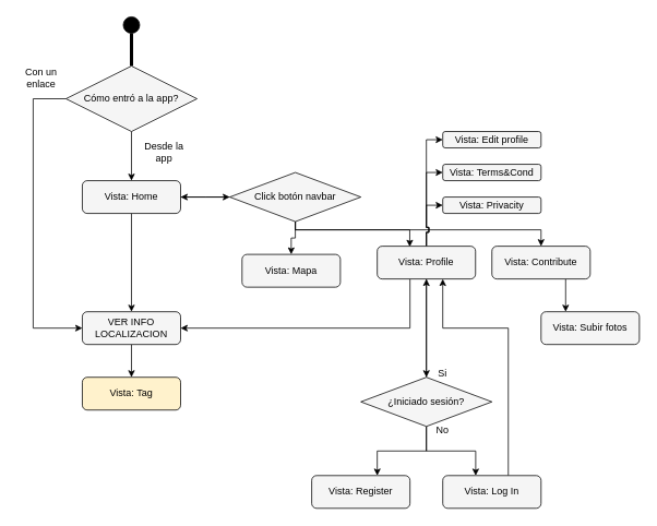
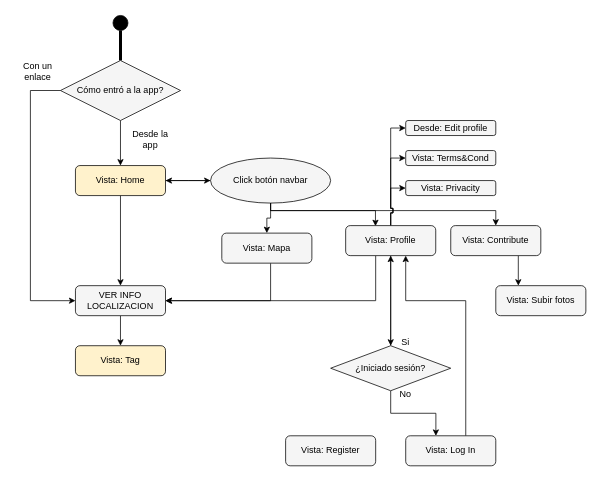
  <mxCell id="0" />
  <mxCell id="1" parent="0" />
  <mxCell id="2" value="" style="ellipse;whiteSpace=wrap;html=1;aspect=fixed;fillColor=#000000;" vertex="1" parent="1"><mxGeometry x="150" y="20" width="20" height="20" as="geometry" /></mxCell>
  <mxCell id="3" value="" style="endArrow=none;html=1;rounded=0;entryX=0.5;entryY=1;entryDx=0;entryDy=0;exitX=0.5;exitY=0;exitDx=0;exitDy=0;strokeWidth=4;" edge="1" parent="1" target="2"><mxGeometry width="50" height="50" relative="1" as="geometry"><mxPoint x="160" y="80" as="sourcePoint" /><mxPoint x="190" y="120" as="targetPoint" /></mxGeometry></mxCell>
  <mxCell id="4" style="edgeStyle=orthogonalEdgeStyle;rounded=0;orthogonalLoop=1;jettySize=auto;html=1;entryX=0.5;entryY=0;entryDx=0;entryDy=0;strokeWidth=1;endSize=6;" edge="1" parent="1" source="6" target="9"><mxGeometry relative="1" as="geometry" /></mxCell>
  <mxCell id="5" style="edgeStyle=orthogonalEdgeStyle;rounded=0;orthogonalLoop=1;jettySize=auto;html=1;entryX=0;entryY=0.5;entryDx=0;entryDy=0;endSize=6;strokeWidth=1;" edge="1" parent="1" source="6" target="11"><mxGeometry relative="1" as="geometry"><Array as="points"><mxPoint x="40" y="120" /><mxPoint x="40" y="400" /></Array></mxGeometry></mxCell>
  <mxCell id="6" value="Cómo entró a la app?" style="rhombus;whiteSpace=wrap;html=1;fillColor=#F5F5F5;" vertex="1" parent="1"><mxGeometry x="80" y="80" width="160" height="80" as="geometry" /></mxCell>
  <mxCell id="7" style="edgeStyle=orthogonalEdgeStyle;rounded=0;orthogonalLoop=1;jettySize=auto;html=1;entryX=0;entryY=0.5;entryDx=0;entryDy=0;endSize=6;strokeWidth=1;" edge="1" parent="1" source="9" target="16"><mxGeometry relative="1" as="geometry" /></mxCell>
  <mxCell id="8" style="edgeStyle=orthogonalEdgeStyle;rounded=0;orthogonalLoop=1;jettySize=auto;html=1;entryX=0.5;entryY=0;entryDx=0;entryDy=0;endSize=6;strokeWidth=1;" edge="1" parent="1" source="9" target="11"><mxGeometry relative="1" as="geometry" /></mxCell>
- <mxCell id="9" value="Vista: Home" style="rounded=1;whiteSpace=wrap;html=1;fillColor=#F5F5F5;" vertex="1" parent="1"><mxGeometry x="100" y="220" width="120" height="40" as="geometry" /></mxCell>
+ <mxCell id="9" value="Vista: Home" style="rounded=1;whiteSpace=wrap;html=1;fillColor=#fff2cc;" vertex="1" parent="1"><mxGeometry x="100" y="220" width="120" height="40" as="geometry" /></mxCell>
  <mxCell id="10" style="edgeStyle=orthogonalEdgeStyle;rounded=0;orthogonalLoop=1;jettySize=auto;html=1;endSize=6;strokeWidth=1;" edge="1" parent="1" source="11" target="27"><mxGeometry relative="1" as="geometry" /></mxCell>
  <mxCell id="11" value="VER INFO LOCALIZACION" style="rounded=1;whiteSpace=wrap;html=1;fillColor=#F5F5F5;" vertex="1" parent="1"><mxGeometry x="100" y="380" width="120" height="40" as="geometry" /></mxCell>
  <mxCell id="12" style="edgeStyle=orthogonalEdgeStyle;rounded=0;orthogonalLoop=1;jettySize=auto;html=1;endSize=6;strokeWidth=1;" edge="1" parent="1" source="16"><mxGeometry relative="1" as="geometry"><mxPoint x="220" y="240" as="targetPoint" /></mxGeometry></mxCell>
  <mxCell id="13" style="edgeStyle=orthogonalEdgeStyle;rounded=0;orthogonalLoop=1;jettySize=auto;html=1;entryX=0.5;entryY=0;entryDx=0;entryDy=0;endSize=6;strokeWidth=1;" edge="1" parent="1" source="16" target="18"><mxGeometry relative="1" as="geometry" /></mxCell>
  <mxCell id="14" style="edgeStyle=orthogonalEdgeStyle;rounded=0;orthogonalLoop=1;jettySize=auto;html=1;exitX=0.5;exitY=1;exitDx=0;exitDy=0;entryX=0.5;entryY=0;entryDx=0;entryDy=0;endSize=6;strokeWidth=1;jumpStyle=sharp;" edge="1" parent="1" source="16" target="21"><mxGeometry relative="1" as="geometry"><Array as="points"><mxPoint x="360" y="280" /><mxPoint x="660" y="280" /></Array></mxGeometry></mxCell>
  <mxCell id="15" style="edgeStyle=orthogonalEdgeStyle;rounded=0;orthogonalLoop=1;jettySize=auto;html=1;exitX=0.5;exitY=1;exitDx=0;exitDy=0;entryX=0.331;entryY=0.018;entryDx=0;entryDy=0;endSize=6;strokeWidth=1;entryPerimeter=0;" edge="1" parent="1" source="16" target="26"><mxGeometry relative="1" as="geometry"><Array as="points"><mxPoint x="360" y="280" /><mxPoint x="500" y="280" /><mxPoint x="500" y="301" /></Array></mxGeometry></mxCell>
- <mxCell id="16" value="Click botón navbar" style="rhombus;whiteSpace=wrap;html=1;fillColor=#F5F5F5;" vertex="1" parent="1"><mxGeometry x="280" y="210" width="160" height="60" as="geometry" /></mxCell>
+ <mxCell id="16" value="Click botón navbar" style="ellipse;whiteSpace=wrap;html=1;fillColor=#F5F5F5;" vertex="1" parent="1"><mxGeometry x="280" y="210" width="160" height="60" as="geometry" /></mxCell>
+ <mxCell id="17" style="edgeStyle=orthogonalEdgeStyle;rounded=0;orthogonalLoop=1;jettySize=auto;html=1;entryX=1;entryY=0.5;entryDx=0;entryDy=0;endSize=6;strokeWidth=1;" edge="1" parent="1" source="18" target="11"><mxGeometry relative="1" as="geometry"><Array as="points"><mxPoint x="360" y="400" /></Array></mxGeometry></mxCell>
  <mxCell id="18" value="Vista: Mapa" style="rounded=1;whiteSpace=wrap;html=1;fillColor=#F5F5F5;" vertex="1" parent="1"><mxGeometry x="295" y="310" width="120" height="40" as="geometry" /></mxCell>
  <mxCell id="19" style="edgeStyle=orthogonalEdgeStyle;rounded=0;orthogonalLoop=1;jettySize=auto;html=1;entryX=0.5;entryY=0;entryDx=0;entryDy=0;endSize=6;strokeWidth=1;exitX=0.5;exitY=1;exitDx=0;exitDy=0;" edge="1" parent="1" source="26" target="33"><mxGeometry relative="1" as="geometry" /></mxCell>
  <mxCell id="20" style="edgeStyle=orthogonalEdgeStyle;rounded=0;jumpStyle=sharp;orthogonalLoop=1;jettySize=auto;html=1;exitX=0.75;exitY=1;exitDx=0;exitDy=0;entryX=0.25;entryY=0;entryDx=0;entryDy=0;endSize=6;strokeWidth=1;" edge="1" parent="1" source="21" target="42"><mxGeometry relative="1" as="geometry" /></mxCell>
  <mxCell id="21" value="Vista: Contribute" style="rounded=1;whiteSpace=wrap;html=1;fillColor=#F5F5F5;" vertex="1" parent="1"><mxGeometry x="600" y="300" width="120" height="40" as="geometry" /></mxCell>
  <mxCell id="22" style="edgeStyle=orthogonalEdgeStyle;rounded=0;orthogonalLoop=1;jettySize=auto;html=1;entryX=1;entryY=0.5;entryDx=0;entryDy=0;endSize=6;strokeWidth=1;" edge="1" parent="1" source="26" target="11"><mxGeometry relative="1" as="geometry"><Array as="points"><mxPoint x="500" y="400" /></Array></mxGeometry></mxCell>
  <mxCell id="23" style="edgeStyle=orthogonalEdgeStyle;rounded=0;orthogonalLoop=1;jettySize=auto;html=1;entryX=0;entryY=0.5;entryDx=0;entryDy=0;endSize=6;strokeWidth=1;jumpStyle=sharp;" edge="1" parent="1" source="26" target="39"><mxGeometry relative="1" as="geometry" /></mxCell>
  <mxCell id="24" style="edgeStyle=orthogonalEdgeStyle;rounded=0;orthogonalLoop=1;jettySize=auto;html=1;entryX=0;entryY=0.5;entryDx=0;entryDy=0;endSize=6;strokeWidth=1;jumpStyle=sharp;" edge="1" parent="1" source="26" target="40"><mxGeometry relative="1" as="geometry" /></mxCell>
  <mxCell id="25" style="edgeStyle=orthogonalEdgeStyle;rounded=0;orthogonalLoop=1;jettySize=auto;html=1;entryX=0;entryY=0.5;entryDx=0;entryDy=0;endSize=6;strokeWidth=1;jumpStyle=sharp;" edge="1" parent="1" source="26" target="41"><mxGeometry relative="1" as="geometry" /></mxCell>
  <mxCell id="26" value="Vista: Profile" style="rounded=1;whiteSpace=wrap;html=1;fillColor=#F5F5F5;" vertex="1" parent="1"><mxGeometry x="460" y="300" width="120" height="40" as="geometry" /></mxCell>
  <mxCell id="27" value="Vista: Tag" style="rounded=1;whiteSpace=wrap;html=1;fillColor=#fff2cc;" vertex="1" parent="1"><mxGeometry x="100" y="460" width="120" height="40" as="geometry" /></mxCell>
  <mxCell id="28" value="Desde la app" style="text;html=1;strokeColor=none;fillColor=none;align=center;verticalAlign=middle;whiteSpace=wrap;rounded=0;" vertex="1" parent="1"><mxGeometry x="170" y="170" width="60" height="30" as="geometry" /></mxCell>
  <mxCell id="29" value="Con un enlace" style="text;html=1;strokeColor=none;fillColor=none;align=center;verticalAlign=middle;whiteSpace=wrap;rounded=0;" vertex="1" parent="1"><mxGeometry x="20" y="80" width="60" height="30" as="geometry" /></mxCell>
  <mxCell id="30" style="edgeStyle=orthogonalEdgeStyle;rounded=0;orthogonalLoop=1;jettySize=auto;html=1;entryX=0.5;entryY=1;entryDx=0;entryDy=0;endSize=6;strokeWidth=1;" edge="1" parent="1" source="33" target="26"><mxGeometry relative="1" as="geometry" /></mxCell>
- <mxCell id="31" style="edgeStyle=orthogonalEdgeStyle;rounded=0;orthogonalLoop=1;jettySize=auto;html=1;entryX=0.667;entryY=0;entryDx=0;entryDy=0;endSize=6;strokeWidth=1;entryPerimeter=0;" edge="1" parent="1" source="33" target="34"><mxGeometry relative="1" as="geometry" /></mxCell>
  <mxCell id="32" style="edgeStyle=orthogonalEdgeStyle;rounded=0;orthogonalLoop=1;jettySize=auto;html=1;entryX=0.335;entryY=0.002;entryDx=0;entryDy=0;endSize=6;strokeWidth=1;entryPerimeter=0;" edge="1" parent="1" source="33" target="36"><mxGeometry relative="1" as="geometry"><Array as="points"><mxPoint x="520" y="550" /><mxPoint x="580" y="550" /><mxPoint x="580" y="580" /></Array></mxGeometry></mxCell>
  <mxCell id="33" value="¿Iniciado sesión?" style="rhombus;whiteSpace=wrap;html=1;fillColor=#F5F5F5;" vertex="1" parent="1"><mxGeometry x="440" y="460" width="160" height="60" as="geometry" /></mxCell>
  <mxCell id="34" value="Vista: Register" style="rounded=1;whiteSpace=wrap;html=1;fillColor=#F5F5F5;" vertex="1" parent="1"><mxGeometry x="380" y="580" width="120" height="40" as="geometry" /></mxCell>
  <mxCell id="35" style="edgeStyle=orthogonalEdgeStyle;rounded=0;orthogonalLoop=1;jettySize=auto;html=1;endSize=6;strokeWidth=1;" edge="1" parent="1" source="36"><mxGeometry relative="1" as="geometry"><mxPoint x="540" y="340" as="targetPoint" /><Array as="points"><mxPoint x="620" y="400" /><mxPoint x="540" y="400" /></Array></mxGeometry></mxCell>
  <mxCell id="36" value="Vista: Log In" style="rounded=1;whiteSpace=wrap;html=1;fillColor=#F5F5F5;" vertex="1" parent="1"><mxGeometry x="540" y="580" width="120" height="40" as="geometry" /></mxCell>
  <mxCell id="37" value="Si" style="text;html=1;strokeColor=none;fillColor=none;align=center;verticalAlign=middle;whiteSpace=wrap;rounded=0;" vertex="1" parent="1"><mxGeometry x="510" y="440" width="60" height="30" as="geometry" /></mxCell>
  <mxCell id="38" value="No" style="text;html=1;strokeColor=none;fillColor=none;align=center;verticalAlign=middle;whiteSpace=wrap;rounded=0;" vertex="1" parent="1"><mxGeometry x="510" y="510" width="60" height="30" as="geometry" /></mxCell>
  <mxCell id="39" value="Vista: Privacity" style="rounded=1;whiteSpace=wrap;html=1;fillColor=#F5F5F5;" vertex="1" parent="1"><mxGeometry x="540" y="240" width="120" height="20" as="geometry" /></mxCell>
  <mxCell id="40" value="Vista: Terms&amp;amp;Cond" style="rounded=1;whiteSpace=wrap;html=1;fillColor=#F5F5F5;" vertex="1" parent="1"><mxGeometry x="540" y="200" width="120" height="20" as="geometry" /></mxCell>
- <mxCell id="41" value="Vista: Edit profile" style="rounded=1;whiteSpace=wrap;html=1;fillColor=#F5F5F5;" vertex="1" parent="1"><mxGeometry x="540" y="160" width="120" height="20" as="geometry" /></mxCell>
+ <mxCell id="41" value="Desde: Edit profile" style="rounded=1;whiteSpace=wrap;html=1;fillColor=#F5F5F5;" vertex="1" parent="1"><mxGeometry x="540" y="160" width="120" height="20" as="geometry" /></mxCell>
  <mxCell id="42" value="Vista: Subir fotos" style="rounded=1;whiteSpace=wrap;html=1;fillColor=#F5F5F5;" vertex="1" parent="1"><mxGeometry x="660" y="380" width="120" height="40" as="geometry" /></mxCell>
